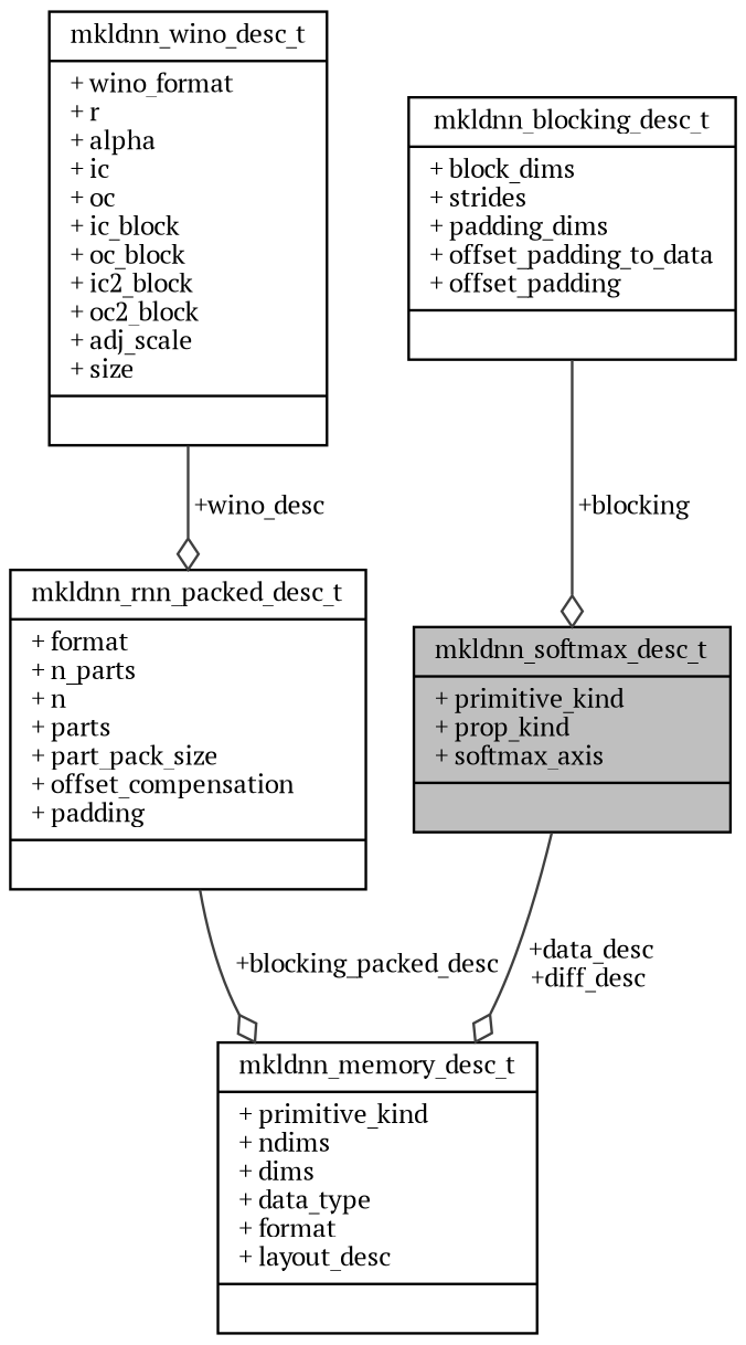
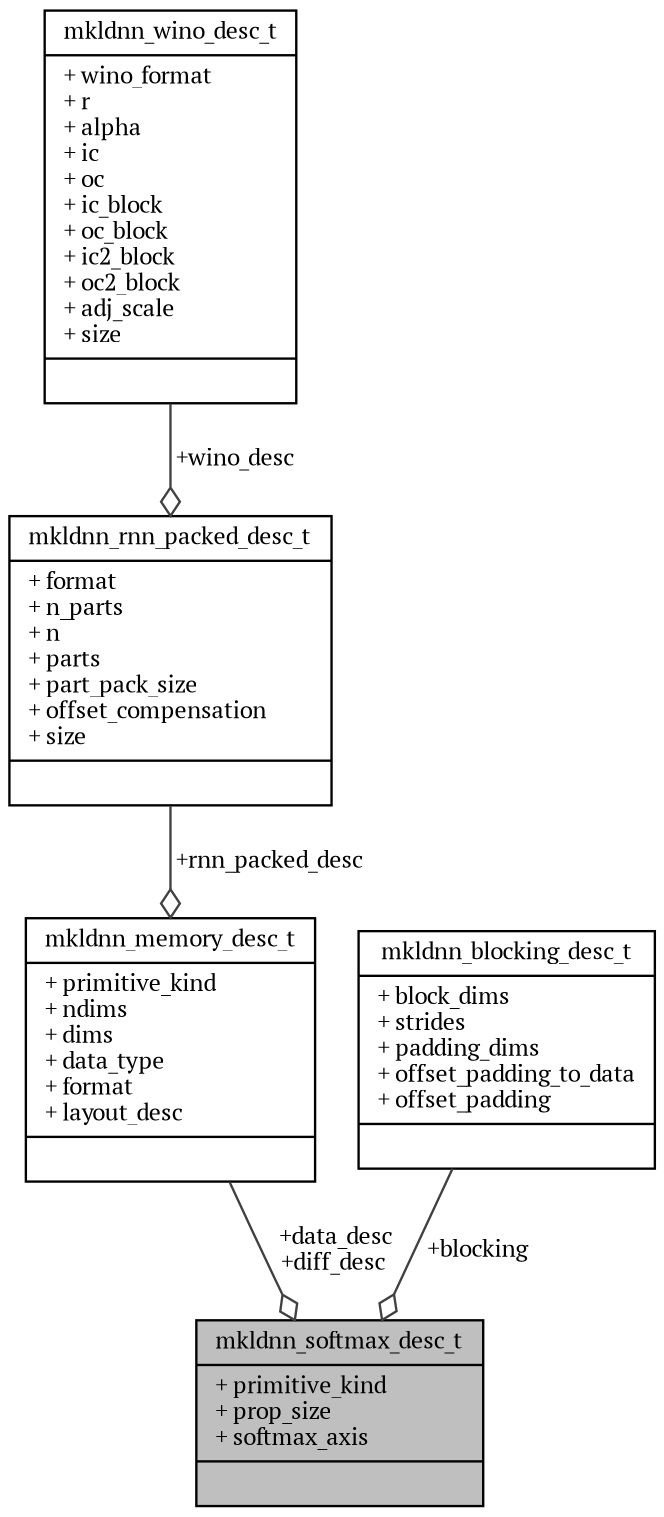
  digraph {
    fontname="PT Serif"
    node [color=black fillcolor=white fontname="PT Serif" fontsize=10 shape=record style=filled]
    edge [arrowhead=odiamond color=grey25 fontname="PT Serif" fontsize=10 labelfontname=Helvetica labelfontsize=10 style=solid]
-   n1 [fillcolor=grey75 fontcolor=black height=0.2 label="{mkldnn_softmax_desc_t\n|+ primitive_kind\l+ prop_kind\l+ softmax_axis\l|}" width=0.4]
+   n1 [fillcolor=grey75 fontcolor=black height=0.2 label="{mkldnn_softmax_desc_t\n|+ primitive_kind\l+ prop_size\l+ softmax_axis\l|}" width=0.4]
    n2 [height=0.2 label="{mkldnn_memory_desc_t\n|+ primitive_kind\l+ ndims\l+ dims\l+ data_type\l+ format\l+ layout_desc\l|}" width=0.4]
-   n3 [height=0.2 label="{mkldnn_rnn_packed_desc_t\n|+ format\l+ n_parts\l+ n\l+ parts\l+ part_pack_size\l+ offset_compensation\l+ padding\l|}" width=0.4]
+   n3 [height=0.2 label="{mkldnn_rnn_packed_desc_t\n|+ format\l+ n_parts\l+ n\l+ parts\l+ part_pack_size\l+ offset_compensation\l+ size\l|}" width=0.4]
    n4 [height=0.2 label="{mkldnn_blocking_desc_t\n|+ block_dims\l+ strides\l+ padding_dims\l+ offset_padding_to_data\l+ offset_padding\l|}" width=0.4]
    n5 [height=0.2 label="{mkldnn_wino_desc_t\n|+ wino_format\l+ r\l+ alpha\l+ ic\l+ oc\l+ ic_block\l+ oc_block\l+ ic2_block\l+ oc2_block\l+ adj_scale\l+ size\l|}" width=0.4]
-   n1 -> n2 [label=" +data_desc\n+diff_desc"]
-   n3 -> n2 [label=" +blocking_packed_desc"]
+   n2 -> n1 [label=" +data_desc\n+diff_desc"]
+   n3 -> n2 [label=" +rnn_packed_desc"]
    n4 -> n1 [label=" +blocking"]
    n5 -> n3 [label=" +wino_desc"]
  }
